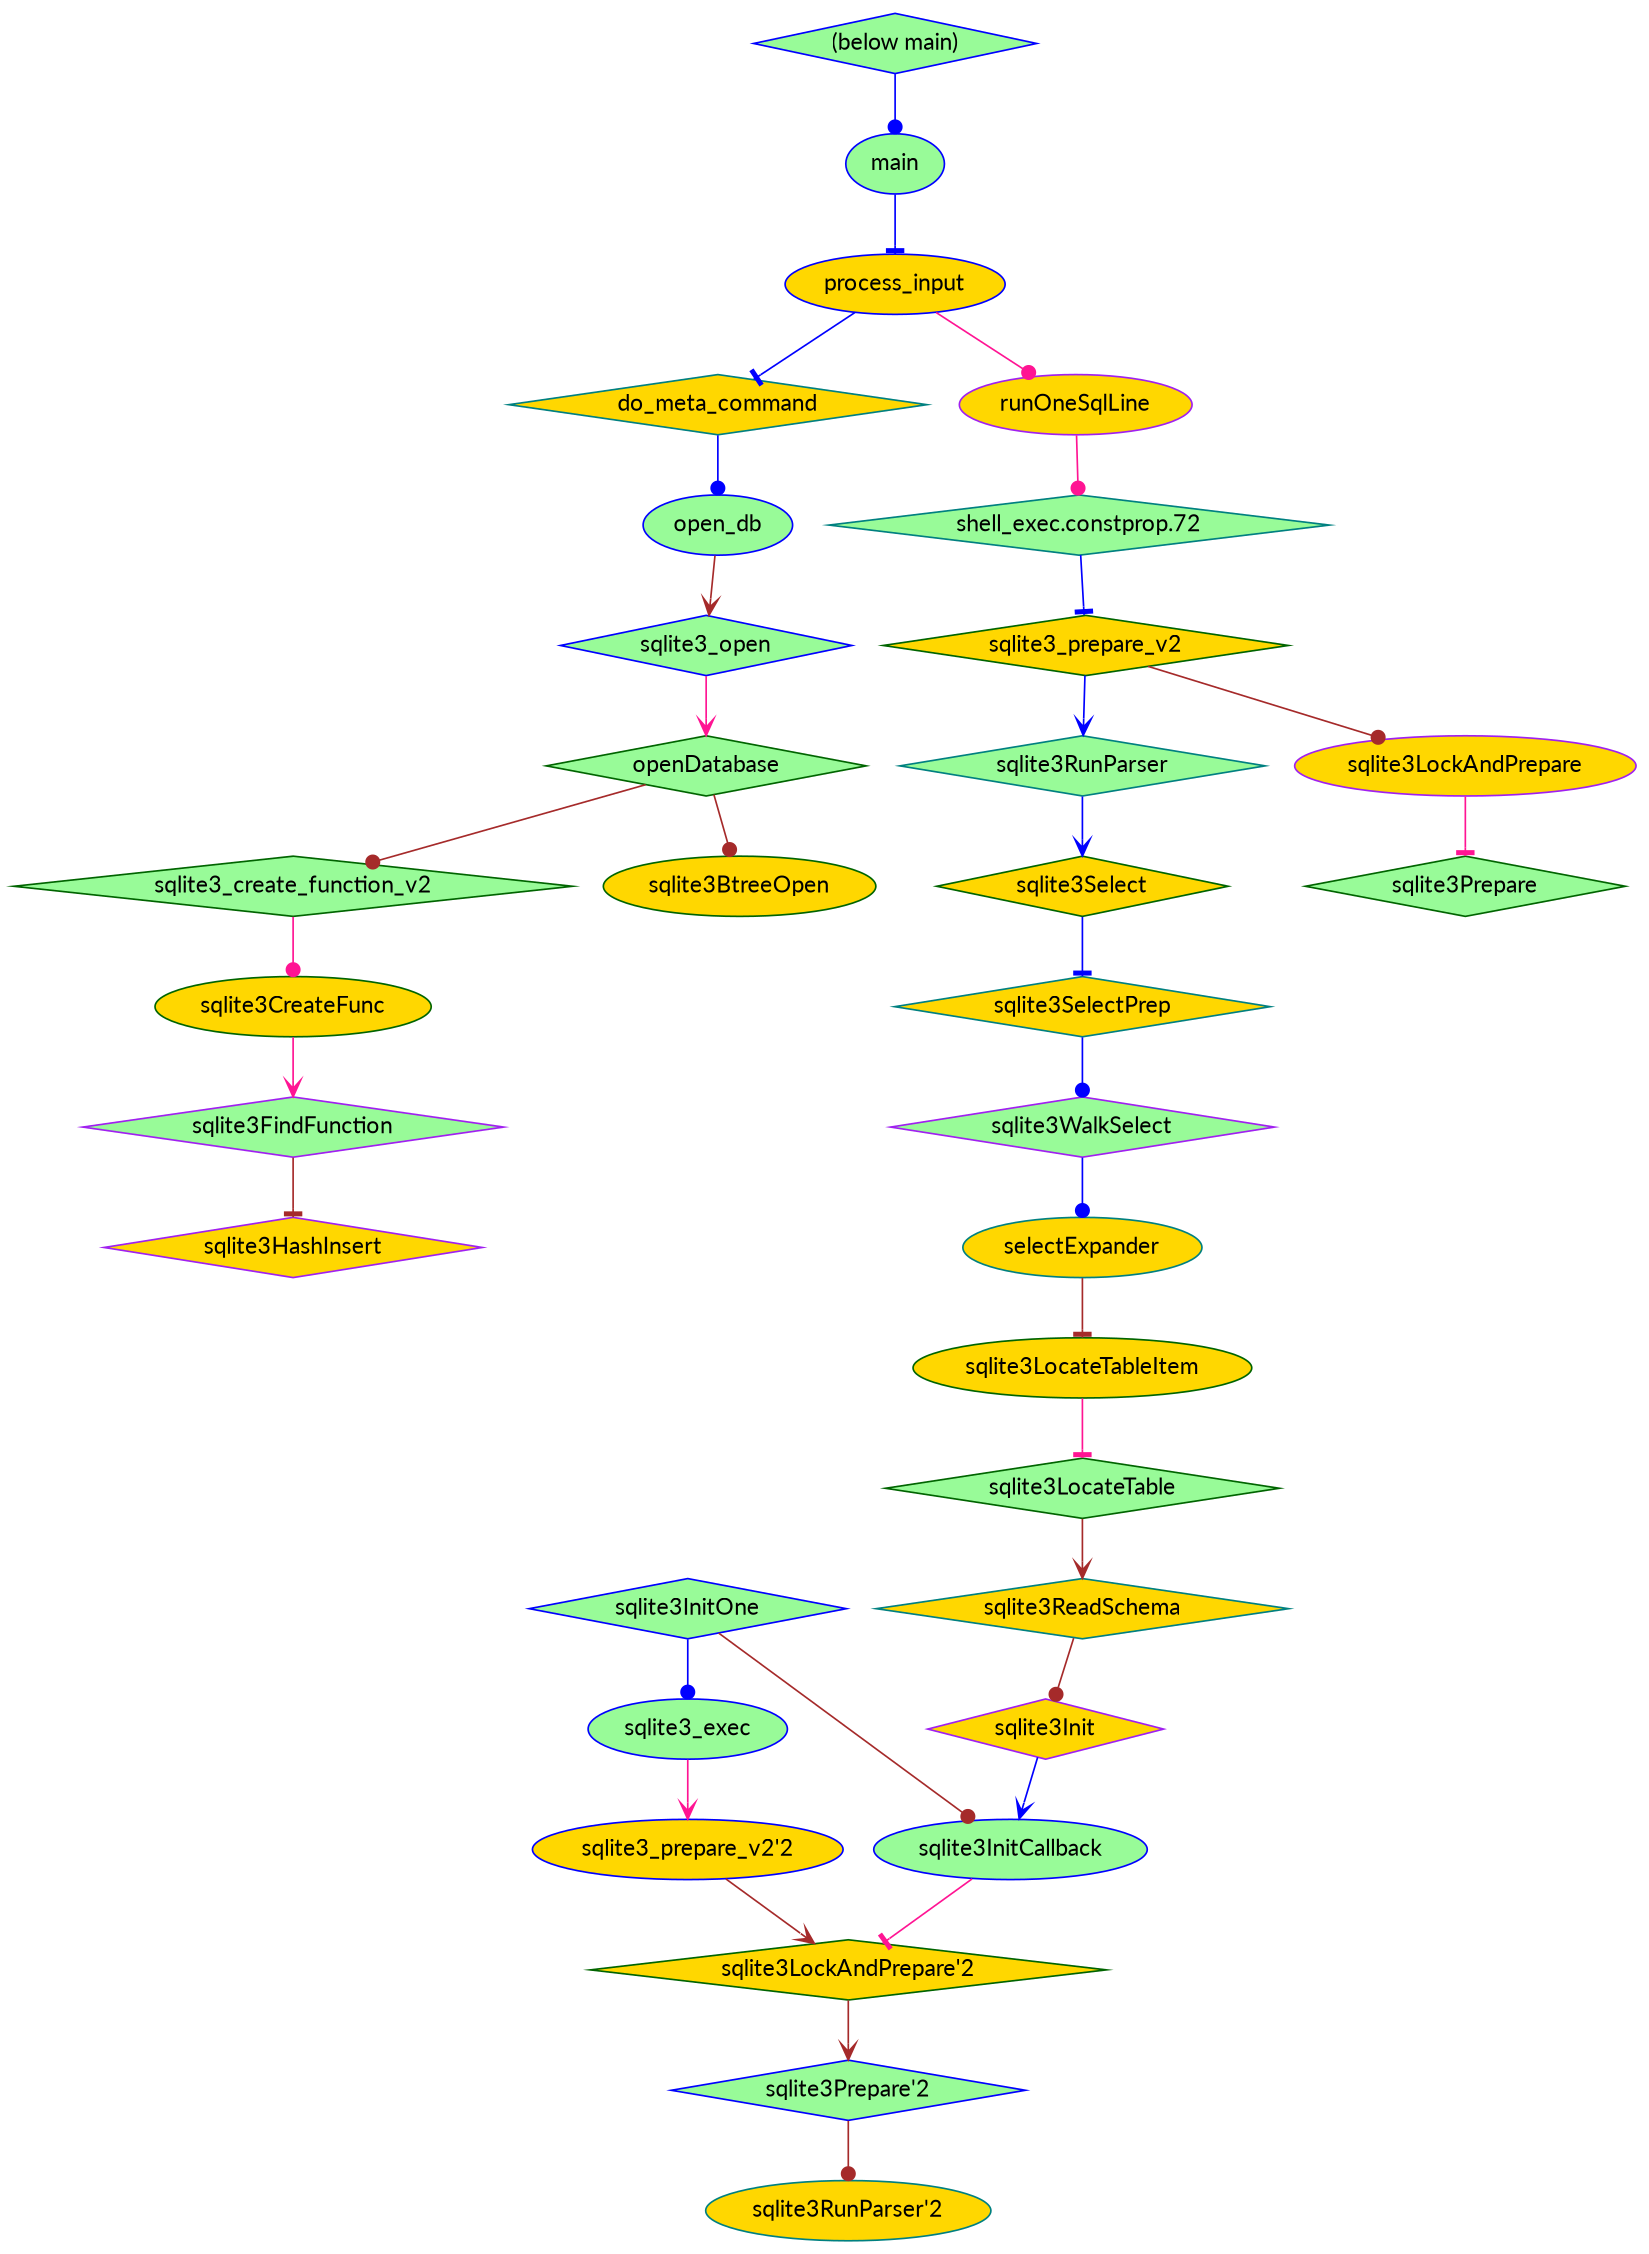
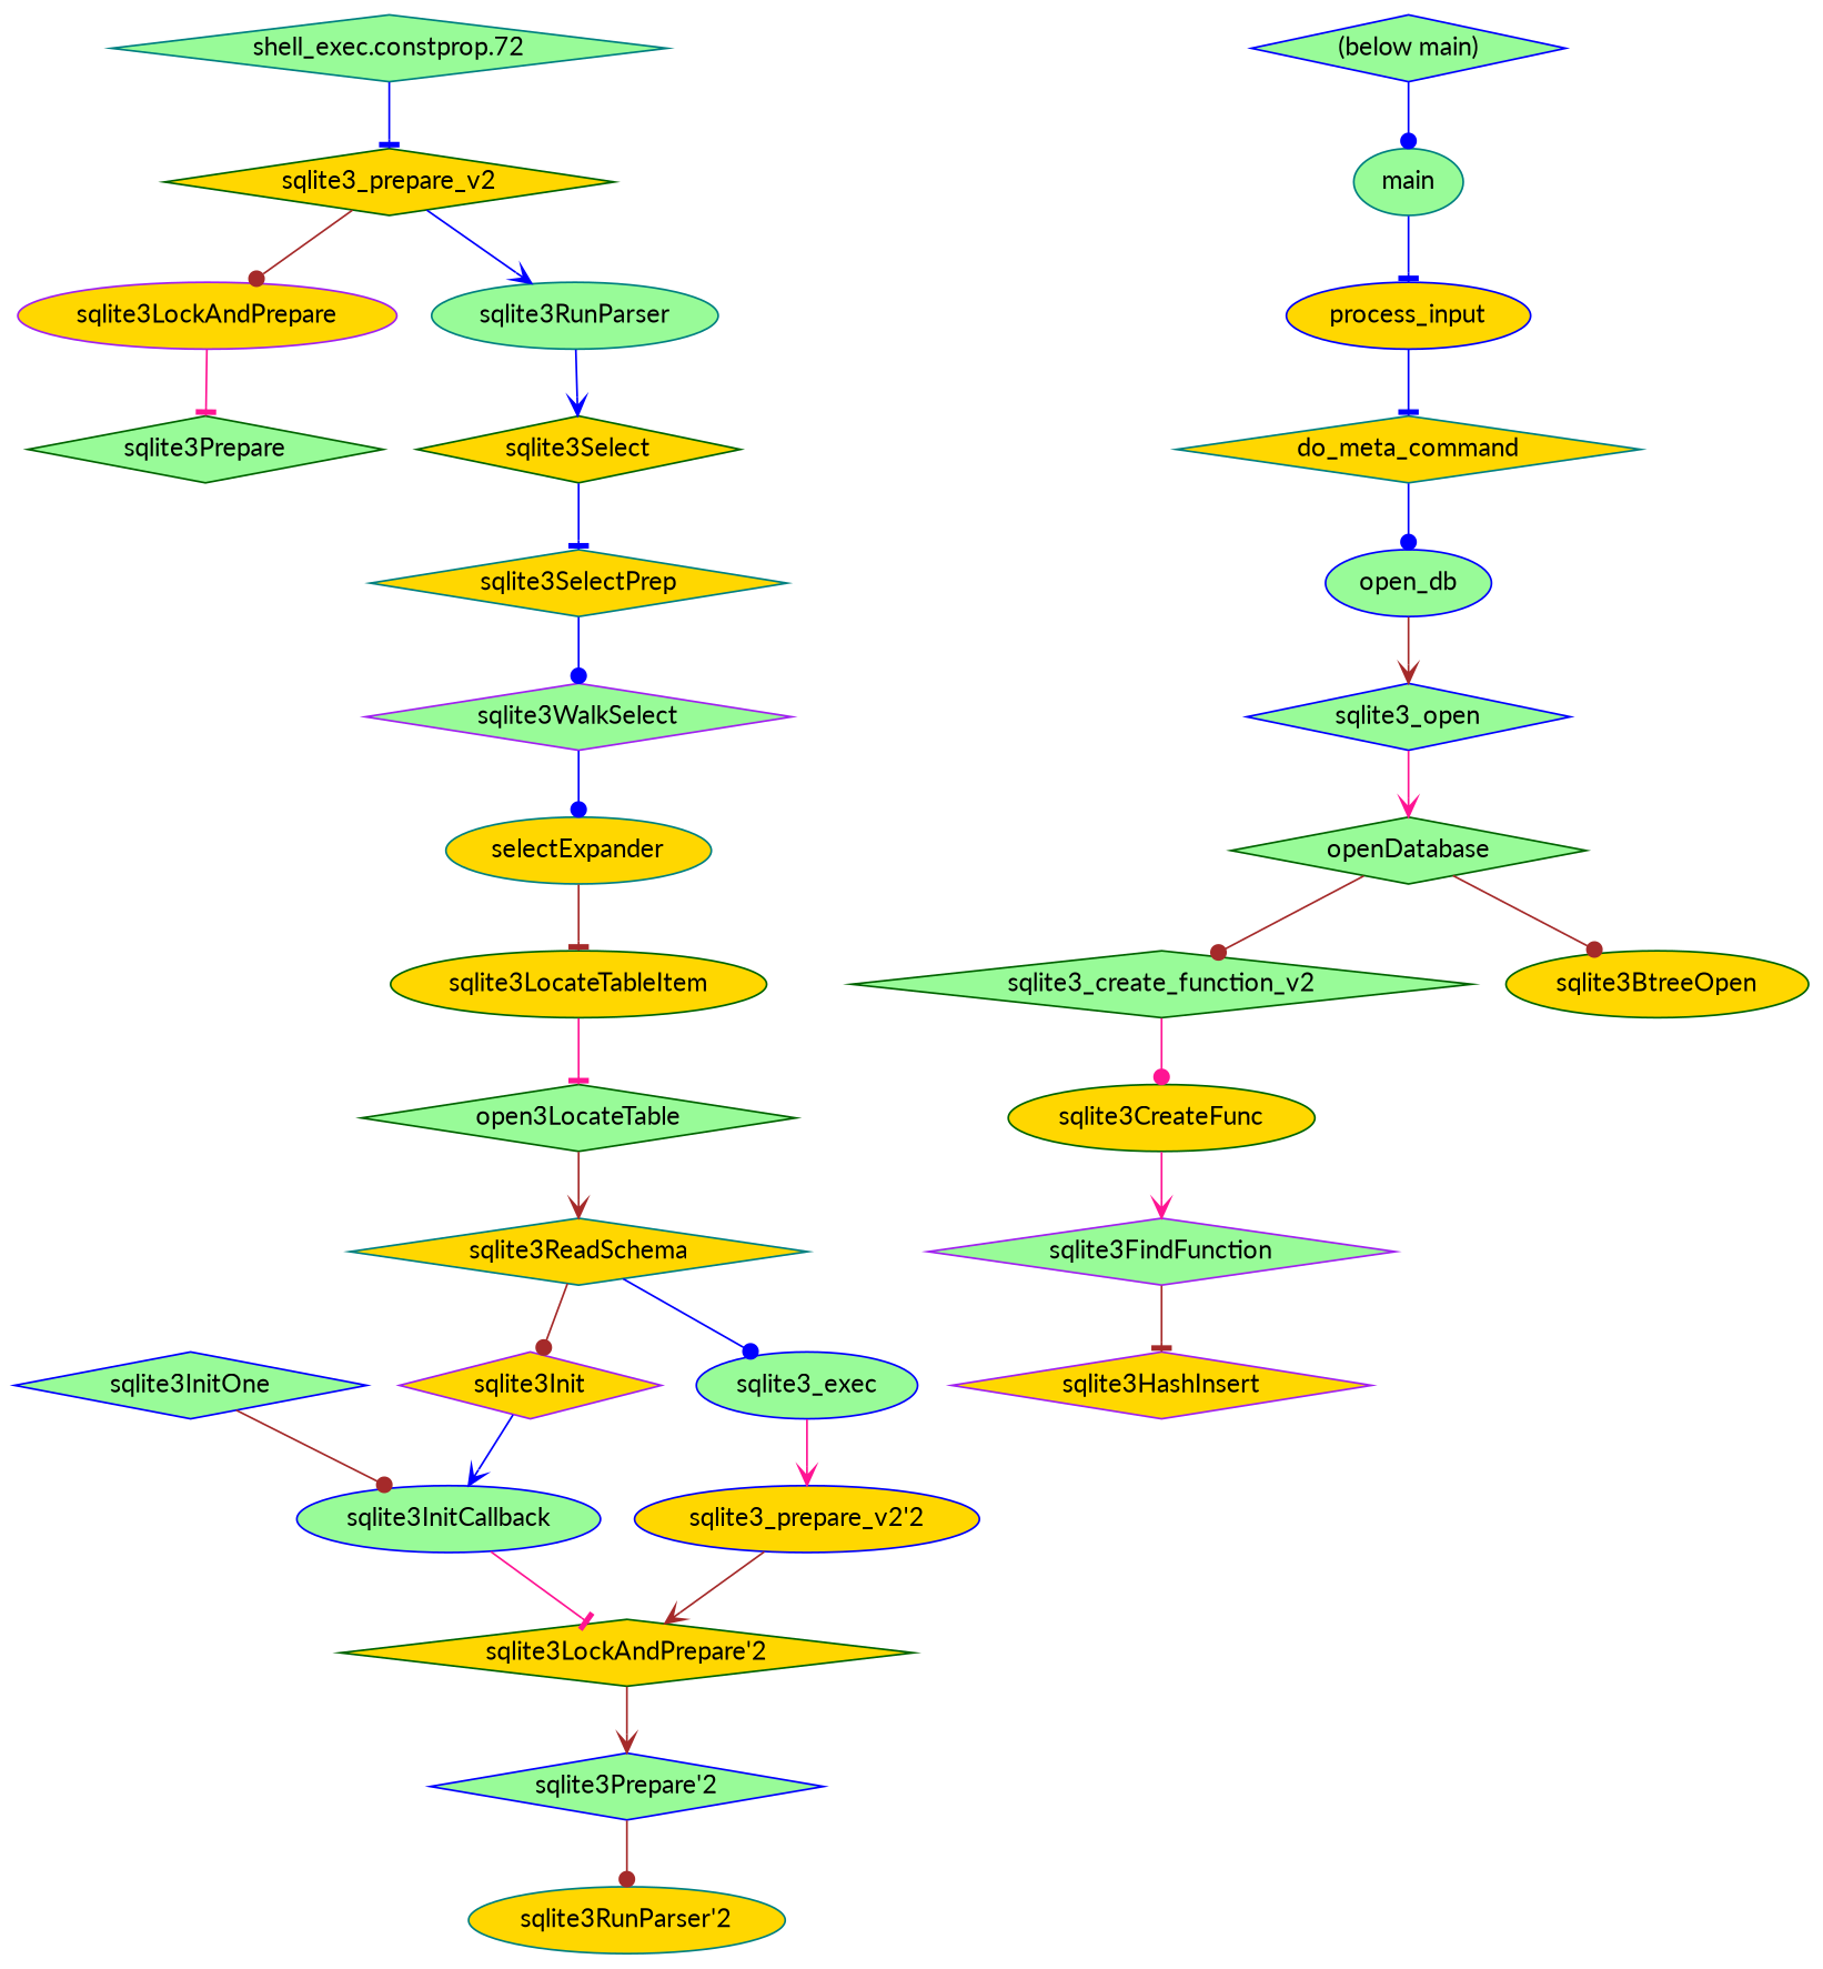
  digraph {
    fontname=Lato
    node [color=darkgreen fillcolor=gold fontname=Lato shape=diamond style=filled]
    edge [arrowhead=dot color=blue fontname=Lato weight=2]
    n1 [label=sqlite3Select]
    n2 [color=teal label=sqlite3SelectPrep]
    n3 [color=purple fillcolor=palegreen label=sqlite3WalkSelect]
    n4 [color=teal label=selectExpander shape=ellipse]
    n5 [label=sqlite3LocateTableItem shape=ellipse]
-   n6 [fillcolor=palegreen label=sqlite3LocateTable]
+   n6 [fillcolor=palegreen label=open3LocateTable]
    n7 [color=teal label=sqlite3ReadSchema]
    n8 [color=purple label=sqlite3Init]
    n9 [label=sqlite3CreateFunc shape=ellipse]
    n10 [color=purple fillcolor=palegreen label=sqlite3FindFunction]
    n11 [color=purple label=sqlite3HashInsert]
    n12 [color=purple label=sqlite3LockAndPrepare shape=ellipse]
    n13 [fillcolor=palegreen label=sqlite3Prepare]
-   n14 [color=teal fillcolor=palegreen label=sqlite3RunParser]
+   n14 [color=teal fillcolor=palegreen label=sqlite3RunParser shape=ellipse]
    n15 [label="sqlite3LockAndPrepare'2"]
    n16 [color=blue fillcolor=palegreen label="sqlite3Prepare'2"]
    n17 [color=teal label="sqlite3RunParser'2" shape=ellipse]
    n18 [color=blue fillcolor=palegreen label=sqlite3InitCallback shape=ellipse]
    n19 [color=blue fillcolor=palegreen label=sqlite3InitOne]
    n20 [color=blue fillcolor=palegreen label=sqlite3_exec shape=ellipse]
    n21 [fillcolor=palegreen label=sqlite3_create_function_v2]
    n22 [color=blue fillcolor=palegreen label=sqlite3_open]
    n23 [fillcolor=palegreen label=openDatabase]
    n24 [label=sqlite3BtreeOpen shape=ellipse]
    n25 [label=sqlite3_prepare_v2]
    n26 [color=blue label="sqlite3_prepare_v2'2" shape=ellipse]
-   n27 [color=blue fillcolor=palegreen label=main shape=ellipse]
+   n27 [color=teal fillcolor=palegreen label=main shape=ellipse]
    n28 [color=blue label=process_input shape=ellipse]
    n29 [color=teal label=do_meta_command]
-   n30 [color=purple label=runOneSqlLine shape=ellipse]
    n31 [color=blue fillcolor=palegreen label=open_db shape=ellipse]
    n32 [color=teal fillcolor=palegreen label="shell_exec.constprop.72"]
    n33 [color=blue fillcolor=palegreen label="(below main)"]
    n1 -> n2 [arrowhead=tee]
    n2 -> n3
    n3 -> n4
    n4 -> n5 [arrowhead=tee color=brown]
    n5 -> n6 [arrowhead=tee color=deeppink]
    n6 -> n7 [arrowhead=vee color=brown]
    n7 -> n8 [color=brown]
    n8 -> n18 [arrowhead=vee]
    n9 -> n10 [arrowhead=vee color=deeppink]
    n10 -> n11 [arrowhead=tee color=brown]
    n12 -> n13 [arrowhead=tee color=deeppink]
    n14 -> n1 [arrowhead=vee]
    n15 -> n16 [arrowhead=vee color=brown]
    n16 -> n17 [color=brown]
    n18 -> n15 [arrowhead=tee color=deeppink]
    n19 -> n18 [color=brown]
-   n19 -> n20
+   n7 -> n20
    n20 -> n26 [arrowhead=vee color=deeppink]
    n21 -> n9 [color=deeppink]
    n22 -> n23 [arrowhead=vee color=deeppink]
    n23 -> n21 [color=brown]
    n23 -> n24 [color=brown]
    n25 -> n12 [color=brown]
    n25 -> n14 [arrowhead=vee]
    n26 -> n15 [arrowhead=vee color=brown]
    n27 -> n28 [arrowhead=tee]
    n28 -> n29 [arrowhead=tee]
-   n28 -> n30 [color=deeppink]
    n29 -> n31
-   n30 -> n32 [color=deeppink]
    n31 -> n22 [arrowhead=vee color=brown]
    n32 -> n25 [arrowhead=tee]
    n33 -> n27
  }
